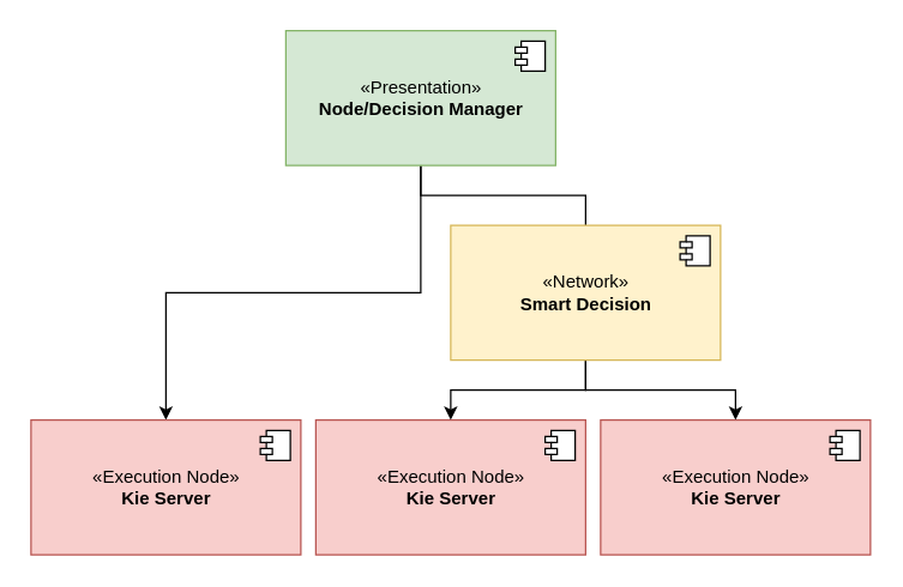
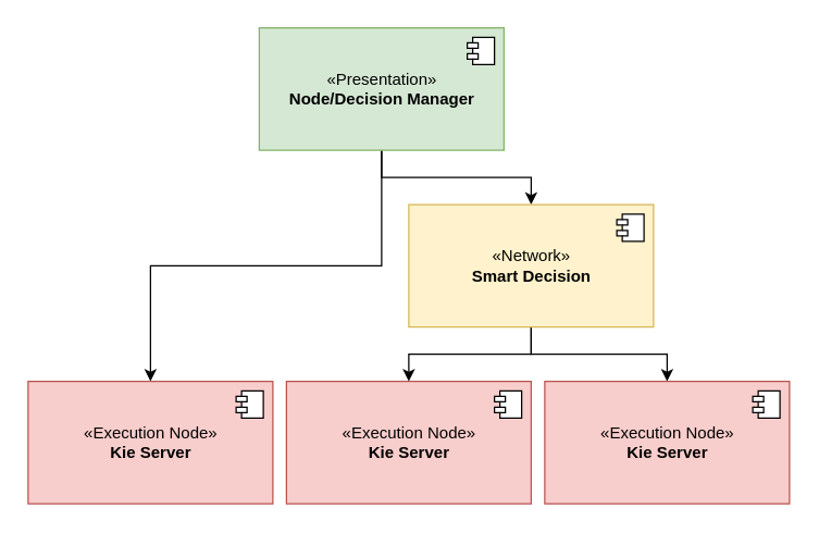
  <mxCell id="0" />
  <mxCell id="1" parent="0" />
  <mxCell id="2" style="edgeStyle=orthogonalEdgeStyle;rounded=0;orthogonalLoop=1;jettySize=auto;html=1;entryX=0.5;entryY=0;entryDx=0;entryDy=0;" edge="1" parent="1" source="4" target="8"><mxGeometry relative="1" as="geometry" /></mxCell>
- <mxCell id="3" style="edgeStyle=orthogonalEdgeStyle;rounded=0;orthogonalLoop=1;jettySize=auto;html=1;entryX=0.5;entryY=0;entryDx=0;entryDy=0;endArrow=none;" edge="1" parent="1" source="4" target="14"><mxGeometry relative="1" as="geometry" /></mxCell>
+ <mxCell id="3" style="edgeStyle=orthogonalEdgeStyle;rounded=0;orthogonalLoop=1;jettySize=auto;html=1;entryX=0.5;entryY=0;entryDx=0;entryDy=0;" edge="1" parent="1" source="4" target="14"><mxGeometry relative="1" as="geometry" /></mxCell>
  <mxCell id="4" value="«Presentation»&lt;br&gt;&lt;b&gt;Node/Decision Manager&lt;/b&gt;" style="html=1;dropTarget=0;fillColor=#d5e8d4;strokeColor=#82b366;" vertex="1" parent="1"><mxGeometry x="190" y="20" width="180" height="90" as="geometry" /></mxCell>
  <mxCell id="5" value="" style="shape=component;jettyWidth=8;jettyHeight=4;" vertex="1" parent="4"><mxGeometry x="1" width="20" height="20" relative="1" as="geometry"><mxPoint x="-27" y="7" as="offset" /></mxGeometry></mxCell>
  <mxCell id="6" value="«Execution Node»&lt;br&gt;&lt;b&gt;Kie Server&lt;/b&gt;" style="html=1;dropTarget=0;fillColor=#f8cecc;strokeColor=#b85450;" vertex="1" parent="1"><mxGeometry x="210" y="280" width="180" height="90" as="geometry" /></mxCell>
  <mxCell id="7" value="" style="shape=component;jettyWidth=8;jettyHeight=4;" vertex="1" parent="6"><mxGeometry x="1" width="20" height="20" relative="1" as="geometry"><mxPoint x="-27" y="7" as="offset" /></mxGeometry></mxCell>
  <mxCell id="8" value="«Execution Node»&lt;br&gt;&lt;b&gt;Kie Server&lt;/b&gt;" style="html=1;dropTarget=0;fillColor=#f8cecc;strokeColor=#b85450;" vertex="1" parent="1"><mxGeometry x="20" y="280" width="180" height="90" as="geometry" /></mxCell>
  <mxCell id="9" value="" style="shape=component;jettyWidth=8;jettyHeight=4;" vertex="1" parent="8"><mxGeometry x="1" width="20" height="20" relative="1" as="geometry"><mxPoint x="-27" y="7" as="offset" /></mxGeometry></mxCell>
  <mxCell id="10" value="«Execution Node»&lt;br&gt;&lt;b&gt;Kie Server&lt;/b&gt;" style="html=1;dropTarget=0;fillColor=#f8cecc;strokeColor=#b85450;" vertex="1" parent="1"><mxGeometry x="400" y="280" width="180" height="90" as="geometry" /></mxCell>
  <mxCell id="11" value="" style="shape=component;jettyWidth=8;jettyHeight=4;" vertex="1" parent="10"><mxGeometry x="1" width="20" height="20" relative="1" as="geometry"><mxPoint x="-27" y="7" as="offset" /></mxGeometry></mxCell>
  <mxCell id="12" style="edgeStyle=orthogonalEdgeStyle;rounded=0;orthogonalLoop=1;jettySize=auto;html=1;entryX=0.5;entryY=0;entryDx=0;entryDy=0;" edge="1" parent="1" source="14" target="6"><mxGeometry relative="1" as="geometry" /></mxCell>
  <mxCell id="13" style="edgeStyle=orthogonalEdgeStyle;rounded=0;orthogonalLoop=1;jettySize=auto;html=1;" edge="1" parent="1" source="14" target="10"><mxGeometry relative="1" as="geometry" /></mxCell>
  <mxCell id="14" value="«Network»&lt;br&gt;&lt;b&gt;Smart Decision&lt;/b&gt;" style="html=1;dropTarget=0;fillColor=#fff2cc;strokeColor=#d6b656;" vertex="1" parent="1"><mxGeometry x="300" y="150" width="180" height="90" as="geometry" /></mxCell>
  <mxCell id="15" value="" style="shape=component;jettyWidth=8;jettyHeight=4;" vertex="1" parent="14"><mxGeometry x="1" width="20" height="20" relative="1" as="geometry"><mxPoint x="-27" y="7" as="offset" /></mxGeometry></mxCell>
